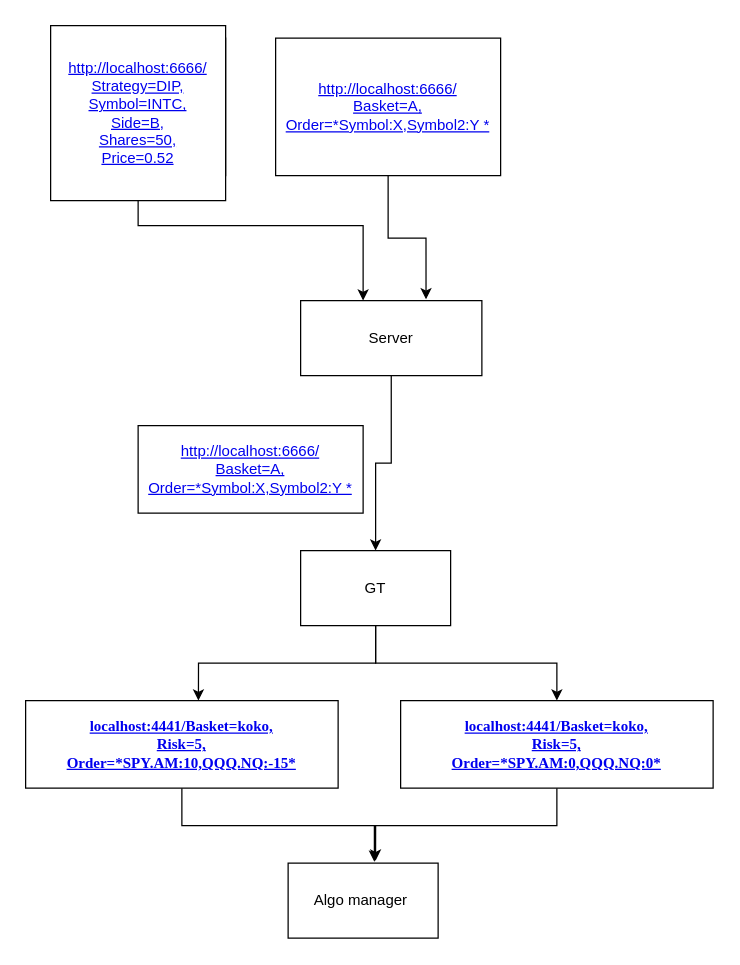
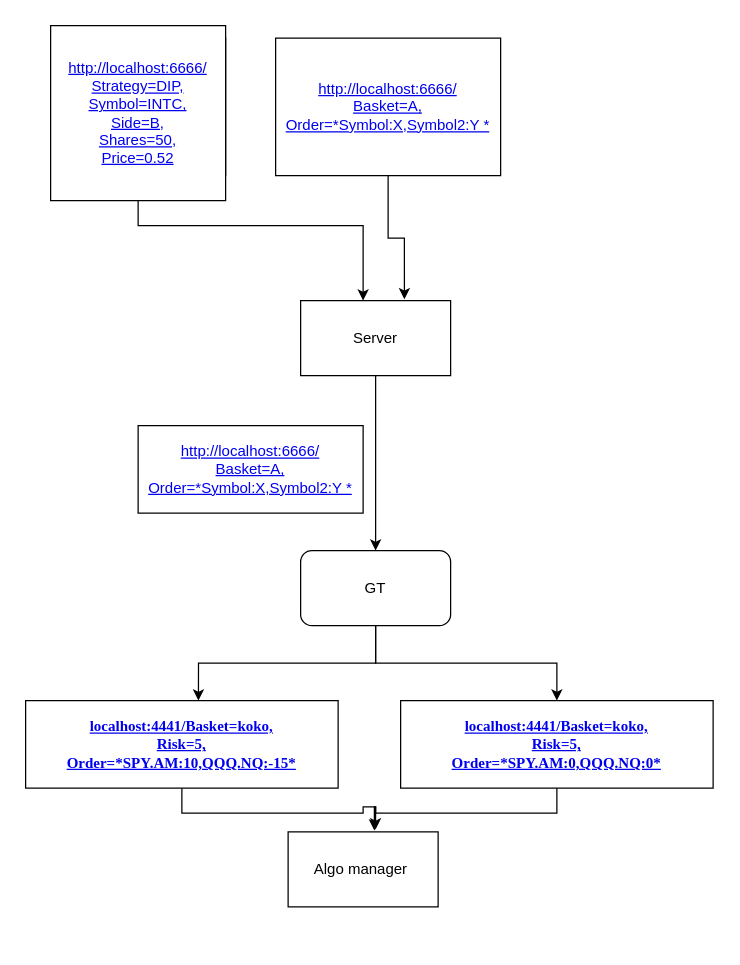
  <mxCell id="0" />
  <mxCell id="1" parent="0" />
  <mxCell id="2" style="edgeStyle=orthogonalEdgeStyle;rounded=0;orthogonalLoop=1;jettySize=auto;html=1;entryX=0.5;entryY=0;entryDx=0;entryDy=0;fontFamily=Verdana;" edge="1" parent="1" source="3" target="6"><mxGeometry relative="1" as="geometry" /></mxCell>
- <mxCell id="3" value="Server" style="rounded=0;whiteSpace=wrap;html=1;" vertex="1" parent="1"><mxGeometry x="240" y="240" width="145" height="60" as="geometry" /></mxCell>
+ <mxCell id="3" value="Server" style="rounded=0;whiteSpace=wrap;html=1;" vertex="1" parent="1"><mxGeometry x="240" y="240" width="120" height="60" as="geometry" /></mxCell>
  <mxCell id="4" style="edgeStyle=orthogonalEdgeStyle;rounded=0;orthogonalLoop=1;jettySize=auto;html=1;entryX=0.553;entryY=0;entryDx=0;entryDy=0;entryPerimeter=0;fontFamily=Verdana;" edge="1" parent="1" source="6" target="9"><mxGeometry relative="1" as="geometry" /></mxCell>
  <mxCell id="5" style="edgeStyle=orthogonalEdgeStyle;rounded=0;orthogonalLoop=1;jettySize=auto;html=1;entryX=0.5;entryY=0;entryDx=0;entryDy=0;fontFamily=Verdana;" edge="1" parent="1" source="6" target="11"><mxGeometry relative="1" as="geometry" /></mxCell>
- <mxCell id="6" value="GT" style="rounded=0;whiteSpace=wrap;html=1;" vertex="1" parent="1"><mxGeometry x="240" y="440" width="120" height="60" as="geometry" /></mxCell>
- <mxCell id="7" value="Algo manager&amp;nbsp;" style="rounded=0;whiteSpace=wrap;html=1;" vertex="1" parent="1"><mxGeometry x="230" y="690" width="120" height="60" as="geometry" /></mxCell>
+ <mxCell id="6" value="GT" style="whiteSpace=wrap;html=1;rounded=1;" vertex="1" parent="1"><mxGeometry x="240" y="440" width="120" height="60" as="geometry" /></mxCell>
+ <mxCell id="7" value="Algo manager&amp;nbsp;" style="rounded=0;whiteSpace=wrap;html=1;" vertex="1" parent="1"><mxGeometry x="230" y="665" width="120" height="60" as="geometry" /></mxCell>
  <mxCell id="8" style="edgeStyle=orthogonalEdgeStyle;rounded=0;orthogonalLoop=1;jettySize=auto;html=1;entryX=0.583;entryY=-0.033;entryDx=0;entryDy=0;entryPerimeter=0;fontFamily=Verdana;" edge="1" parent="1" source="9" target="7"><mxGeometry relative="1" as="geometry" /></mxCell>
  <mxCell id="9" value="&lt;a href=&quot;http://localhost:4441/Basket=koko,Order=SPY.AM:10,QQQ.NQ:-15*&quot;&gt;&lt;font face=&quot;Verdana&quot;&gt;&lt;b&gt;localhost:4441/Basket=koko,&lt;br&gt;Risk=5,&lt;br&gt;Order=*SPY.AM:10,QQQ.NQ:-15*&lt;/b&gt;&lt;/font&gt;&lt;/a&gt;" style="rounded=0;whiteSpace=wrap;html=1;" vertex="1" parent="1"><mxGeometry x="20" y="560" width="250" height="70" as="geometry" /></mxCell>
  <mxCell id="10" style="edgeStyle=orthogonalEdgeStyle;rounded=0;orthogonalLoop=1;jettySize=auto;html=1;entryX=0.575;entryY=-0.017;entryDx=0;entryDy=0;entryPerimeter=0;fontFamily=Verdana;" edge="1" parent="1" source="11" target="7"><mxGeometry relative="1" as="geometry" /></mxCell>
  <mxCell id="11" value="&lt;a href=&quot;http://localhost:4441/Basket=koko,Order=SPY.AM:10,QQQ.NQ:-15*&quot;&gt;&lt;font face=&quot;Verdana&quot;&gt;&lt;b&gt;localhost:4441/Basket=koko,&lt;br&gt;Risk=5,&lt;br&gt;Order=*SPY.AM:0,QQQ.NQ:0*&lt;/b&gt;&lt;/font&gt;&lt;/a&gt;" style="rounded=0;whiteSpace=wrap;html=1;" vertex="1" parent="1"><mxGeometry x="320" y="560" width="250" height="70" as="geometry" /></mxCell>
  <mxCell id="12" style="edgeStyle=orthogonalEdgeStyle;rounded=0;orthogonalLoop=1;jettySize=auto;html=1;fontFamily=Verdana;" edge="1" parent="1" source="13" target="3"><mxGeometry relative="1" as="geometry"><Array as="points"><mxPoint x="110" y="180" /><mxPoint x="290" y="180" /></Array></mxGeometry></mxCell>
  <mxCell id="13" value="&lt;font color=&quot;#0000ee&quot;&gt;&lt;u&gt;http://localhost:6666/&lt;br&gt;Strategy=DIP,&lt;br&gt;Symbol=INTC,&lt;br&gt;Side=B,&lt;br&gt;Shares=50,&lt;br&gt;Price=0.52&lt;/u&gt;&lt;/font&gt;" style="rounded=0;whiteSpace=wrap;html=1;" vertex="1" parent="1"><mxGeometry x="40" y="30" width="140" height="110" as="geometry" /></mxCell>
  <mxCell id="14" style="edgeStyle=orthogonalEdgeStyle;rounded=0;orthogonalLoop=1;jettySize=auto;html=1;entryX=0.692;entryY=-0.017;entryDx=0;entryDy=0;entryPerimeter=0;fontFamily=Verdana;" edge="1" parent="1" source="15" target="3"><mxGeometry relative="1" as="geometry" /></mxCell>
  <mxCell id="15" value="&lt;font color=&quot;#0000ee&quot;&gt;&lt;u&gt;http://localhost:6666/&lt;br&gt;Basket=A,&lt;br&gt;Order=*Symbol:X,Symbol2:Y *&lt;br&gt;&lt;/u&gt;&lt;/font&gt;" style="rounded=0;whiteSpace=wrap;html=1;" vertex="1" parent="1"><mxGeometry x="220" y="30" width="180" height="110" as="geometry" /></mxCell>
  <mxCell id="16" value="&lt;font color=&quot;#0000ee&quot;&gt;&lt;u&gt;http://localhost:6666/&lt;br&gt;Strategy=DIP,&lt;br&gt;Symbol=INTC,&lt;br&gt;Side=B,&lt;br&gt;Shares=50,&lt;br&gt;Price=0.52&lt;/u&gt;&lt;/font&gt;" style="rounded=0;whiteSpace=wrap;html=1;" vertex="1" parent="1"><mxGeometry x="40" y="20" width="140" height="140" as="geometry" /></mxCell>
  <mxCell id="17" value="&lt;font color=&quot;#0000ee&quot;&gt;&lt;u&gt;http://localhost:6666/&lt;br&gt;Basket=A,&lt;br&gt;Order=*Symbol:X,Symbol2:Y *&lt;br&gt;&lt;/u&gt;&lt;/font&gt;" style="rounded=0;whiteSpace=wrap;html=1;" vertex="1" parent="1"><mxGeometry x="110" y="340" width="180" height="70" as="geometry" /></mxCell>
